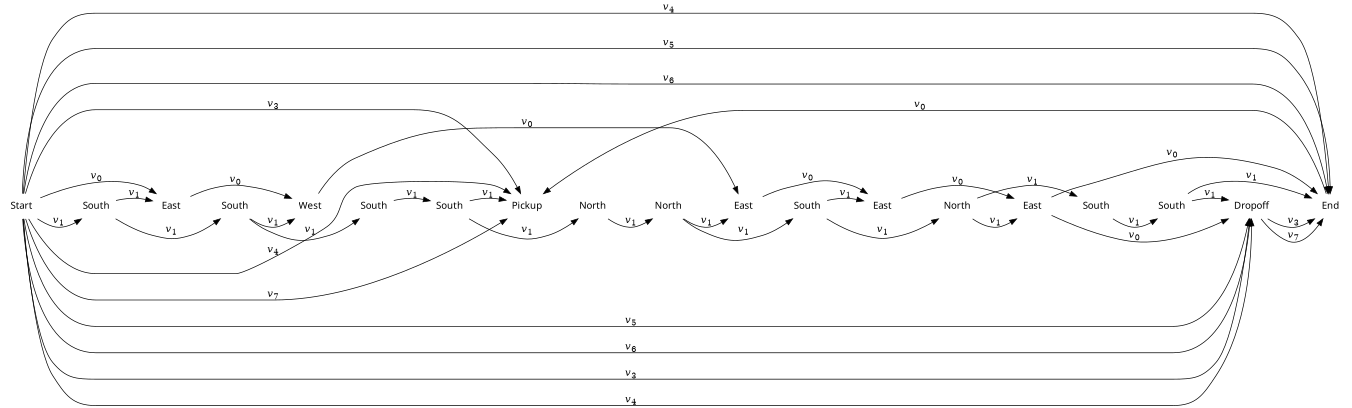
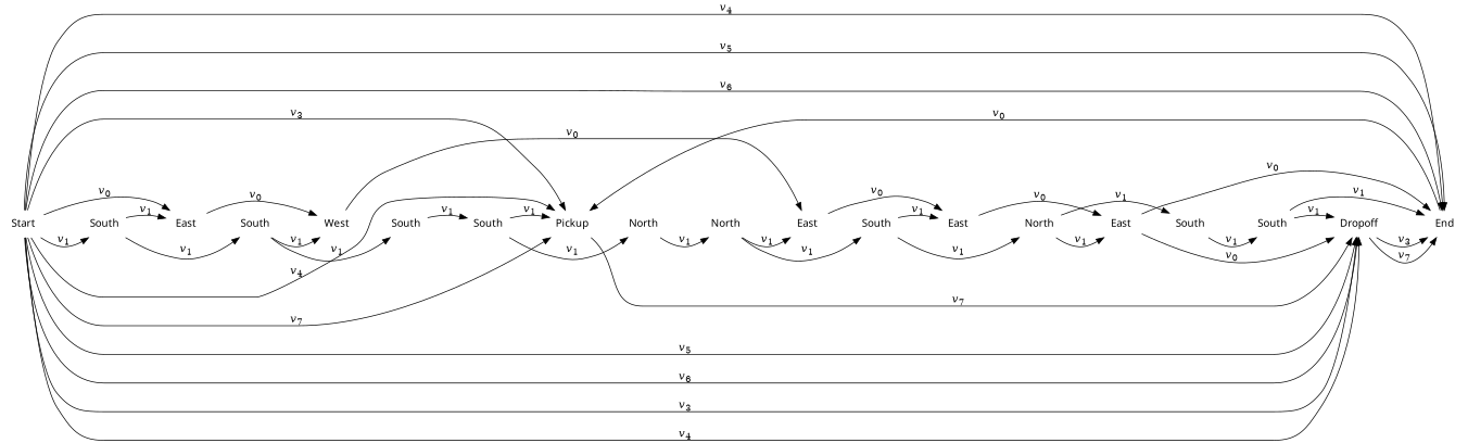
  digraph {
    rankdir=LR
    node [fontname=sans shape=plaintext]
    edge [arrowhead=normal]
    n1 [label=Start]
    n2 [label=South]
    n3 [label=East]
    n4 [label=Pickup]
    n5 [label=Dropoff]
    n6 [label=End]
    n7 [label=South]
    n8 [label=West]
    n9 [label=North]
    n10 [label=South]
    n11 [label=East]
    n12 [label=South]
    n13 [label=South]
    n14 [label=East]
    n15 [label=North]
    n16 [label=North]
    n17 [label=East]
    n18 [label=South]
    n19 [label=South]
    n1 -> n2 [label=<<i>v</i><sub>1</sub>>]
    n1 -> n2 [style=invis weight=100]
    n1 -> n3 [label=<<i>v</i><sub>0</sub>>]
    n1 -> n4 [label=<<i>v</i><sub>3</sub>>]
    n1 -> n4 [label=<<i>v</i><sub>4</sub>>]
    n1 -> n4 [label=<<i>v</i><sub>7</sub>>]
    n1 -> n5 [label=<<i>v</i><sub>3</sub>>]
    n1 -> n5 [label=<<i>v</i><sub>4</sub>>]
    n1 -> n5 [label=<<i>v</i><sub>5</sub>>]
    n1 -> n5 [label=<<i>v</i><sub>6</sub>>]
    n1 -> n6 [label=<<i>v</i><sub>4</sub>>]
    n1 -> n6 [label=<<i>v</i><sub>5</sub>>]
    n1 -> n6 [label=<<i>v</i><sub>6</sub>>]
    n2 -> n3 [label=<<i>v</i><sub>1</sub>>]
    n2 -> n3 [style=invis weight=100]
    n2 -> n7 [label=<<i>v</i><sub>1</sub>>]
    n3 -> n7 [style=invis weight=100]
    n3 -> n8 [label=<<i>v</i><sub>0</sub>>]
+   n4 -> n5 [label=<<i>v</i><sub>7</sub>>]
    n4 -> n9 [style=invis weight=100]
    n5 -> n6 [label=<<i>v</i><sub>3</sub>>]
    n5 -> n6 [label=<<i>v</i><sub>7</sub>>]
    n5 -> n6 [style=invis weight=100]
    n6 -> n4 [label=<<i>v</i><sub>0</sub>>]
    n7 -> n8 [label=<<i>v</i><sub>1</sub>>]
    n7 -> n8 [style=invis weight=100]
    n7 -> n10 [label=<<i>v</i><sub>1</sub>>]
    n8 -> n10 [style=invis weight=100]
    n8 -> n11 [label=<<i>v</i><sub>0</sub>>]
    n9 -> n15 [label=<<i>v</i><sub>1</sub>>]
    n9 -> n15 [style=invis weight=100]
    n10 -> n12 [label=<<i>v</i><sub>1</sub>>]
    n10 -> n12 [style=invis weight=100]
    n11 -> n13 [style=invis weight=100]
    n11 -> n14 [label=<<i>v</i><sub>0</sub>>]
    n12 -> n4 [label=<<i>v</i><sub>1</sub>>]
    n12 -> n4 [style=invis weight=100]
    n12 -> n9 [label=<<i>v</i><sub>1</sub>>]
    n13 -> n14 [label=<<i>v</i><sub>1</sub>>]
    n13 -> n14 [style=invis weight=100]
    n13 -> n16 [label=<<i>v</i><sub>1</sub>>]
    n14 -> n16 [style=invis weight=100]
    n14 -> n17 [label=<<i>v</i><sub>0</sub>>]
    n15 -> n11 [label=<<i>v</i><sub>1</sub>>]
    n15 -> n11 [style=invis weight=100]
    n15 -> n13 [label=<<i>v</i><sub>1</sub>>]
    n16 -> n17 [label=<<i>v</i><sub>1</sub>>]
    n16 -> n17 [style=invis weight=100]
    n16 -> n18 [label=<<i>v</i><sub>1</sub>>]
    n17 -> n5 [label=<<i>v</i><sub>0</sub>>]
    n17 -> n6 [label=<<i>v</i><sub>0</sub>>]
    n17 -> n18 [style=invis weight=100]
    n18 -> n19 [label=<<i>v</i><sub>1</sub>>]
    n18 -> n19 [style=invis weight=100]
    n19 -> n5 [label=<<i>v</i><sub>1</sub>>]
    n19 -> n5 [style=invis weight=100]
    n19 -> n6 [label=<<i>v</i><sub>1</sub>>]
  }
